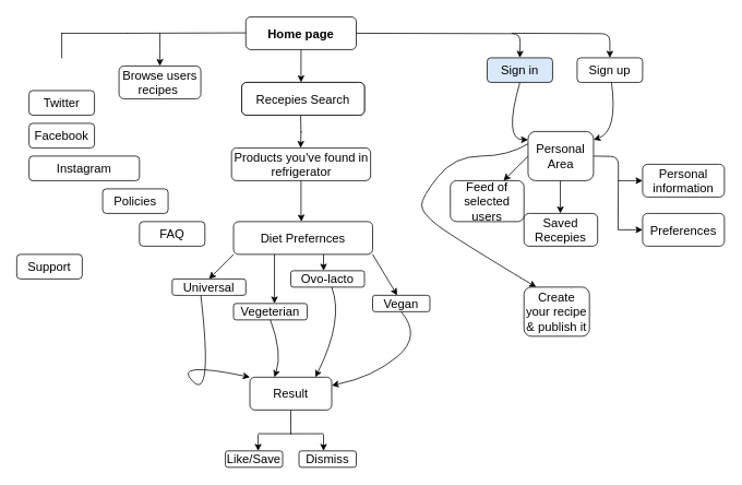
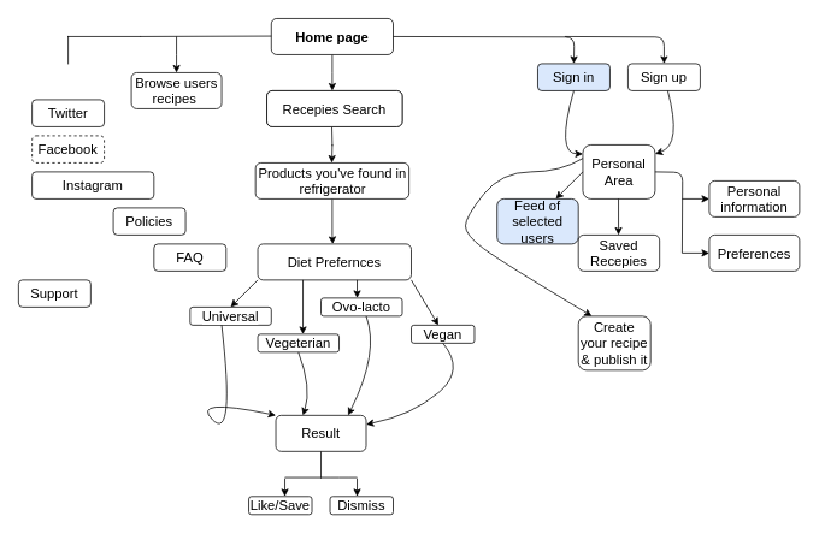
  <mxCell id="0" />
  <mxCell id="1" parent="0" />
  <mxCell id="2" style="edgeStyle=orthogonalEdgeStyle;rounded=0;orthogonalLoop=1;jettySize=auto;html=1;fontSize=15;" edge="1" parent="1" source="3"><mxGeometry relative="1" as="geometry"><mxPoint x="367.5" y="100" as="targetPoint" /></mxGeometry></mxCell>
  <mxCell id="3" value="Home page" style="rounded=1;whiteSpace=wrap;html=1;fontSize=15;fontStyle=1" vertex="1" parent="1"><mxGeometry x="300" y="20" width="135" height="40" as="geometry" /></mxCell>
  <mxCell id="4" value="" style="endArrow=classic;html=1;fontSize=15;edgeStyle=orthogonalEdgeStyle;" edge="1" parent="1"><mxGeometry width="50" height="50" relative="1" as="geometry"><mxPoint x="435" y="40" as="sourcePoint" /><mxPoint x="635" y="70" as="targetPoint" /></mxGeometry></mxCell>
  <mxCell id="5" value="Sign in" style="rounded=1;whiteSpace=wrap;html=1;fontSize=15;fillColor=#dae8fc;" vertex="1" parent="1"><mxGeometry x="595" y="70" width="80" height="30" as="geometry" /></mxCell>
- <mxCell id="6" value="Sign up" style="rounded=1;whiteSpace=wrap;html=1;fontSize=15;" vertex="1" parent="1"><mxGeometry x="705" y="70" width="80" height="30" as="geometry" /></mxCell>
+ <mxCell id="6" value="Sign up" style="rounded=1;whiteSpace=wrap;html=1;fontSize=15;" vertex="1" parent="1"><mxGeometry x="695" y="70" width="80" height="30" as="geometry" /></mxCell>
  <mxCell id="7" value="" style="curved=1;endArrow=classic;html=1;fontSize=15;exitX=0.5;exitY=1;exitDx=0;exitDy=0;" edge="1" parent="1" source="5"><mxGeometry width="50" height="50" relative="1" as="geometry"><mxPoint x="685" y="160" as="sourcePoint" /><mxPoint x="645" y="170" as="targetPoint" /><Array as="points"><mxPoint x="615" y="170" /></Array></mxGeometry></mxCell>
  <mxCell id="8" value="" style="curved=1;endArrow=classic;html=1;fontSize=15;" edge="1" parent="1" source="6"><mxGeometry width="50" height="50" relative="1" as="geometry"><mxPoint x="745" y="110" as="sourcePoint" /><mxPoint x="725" y="170" as="targetPoint" /><Array as="points"><mxPoint x="755" y="160" /></Array></mxGeometry></mxCell>
  <mxCell id="9" value="Personal&lt;br&gt;Area" style="rounded=1;whiteSpace=wrap;html=1;fontSize=15;" vertex="1" parent="1"><mxGeometry x="645" y="160" width="80" height="60" as="geometry" /></mxCell>
  <mxCell id="10" value="" style="endArrow=none;html=1;fontSize=15;edgeStyle=orthogonalEdgeStyle;" edge="1" parent="1"><mxGeometry width="50" height="50" relative="1" as="geometry"><mxPoint x="725" y="190" as="sourcePoint" /><mxPoint x="755" y="280" as="targetPoint" /></mxGeometry></mxCell>
  <mxCell id="11" value="" style="endArrow=classic;html=1;fontSize=15;" edge="1" parent="1"><mxGeometry width="50" height="50" relative="1" as="geometry"><mxPoint x="755" y="220" as="sourcePoint" /><mxPoint x="785" y="220" as="targetPoint" /><Array as="points"><mxPoint x="755" y="220" /></Array></mxGeometry></mxCell>
  <mxCell id="12" value="Personal&lt;br&gt;information" style="rounded=1;whiteSpace=wrap;html=1;fontSize=15;" vertex="1" parent="1"><mxGeometry x="785" y="200" width="100" height="40" as="geometry" /></mxCell>
  <mxCell id="13" value="" style="endArrow=classic;html=1;fontSize=15;" edge="1" parent="1"><mxGeometry width="50" height="50" relative="1" as="geometry"><mxPoint x="755" y="280" as="sourcePoint" /><mxPoint x="785" y="280" as="targetPoint" /><Array as="points"><mxPoint x="755" y="280" /></Array></mxGeometry></mxCell>
  <mxCell id="14" value="" style="endArrow=classic;html=1;fontSize=15;edgeStyle=orthogonalEdgeStyle;entryX=0.5;entryY=0;entryDx=0;entryDy=0;" edge="1" parent="1" target="6"><mxGeometry width="50" height="50" relative="1" as="geometry"><mxPoint x="625" y="40" as="sourcePoint" /><mxPoint x="735" y="40" as="targetPoint" /></mxGeometry></mxCell>
  <mxCell id="15" value="Preferences" style="rounded=1;whiteSpace=wrap;html=1;fontSize=15;" vertex="1" parent="1"><mxGeometry x="785" y="260" width="100" height="40" as="geometry" /></mxCell>
  <mxCell id="16" value="" style="endArrow=classic;html=1;fontSize=15;" edge="1" parent="1"><mxGeometry width="50" height="50" relative="1" as="geometry"><mxPoint x="684.5" y="220" as="sourcePoint" /><mxPoint x="684.5" y="260" as="targetPoint" /></mxGeometry></mxCell>
  <mxCell id="17" value="Saved&lt;br&gt;Recepies" style="rounded=1;whiteSpace=wrap;html=1;fontSize=15;" vertex="1" parent="1"><mxGeometry x="640" y="260" width="90" height="40" as="geometry" /></mxCell>
  <mxCell id="18" value="" style="endArrow=classic;html=1;fontSize=15;" edge="1" parent="1"><mxGeometry width="50" height="50" relative="1" as="geometry"><mxPoint x="645" y="190" as="sourcePoint" /><mxPoint x="615" y="220" as="targetPoint" /></mxGeometry></mxCell>
- <mxCell id="19" value="Feed of selected users" style="rounded=1;whiteSpace=wrap;html=1;fontSize=15;" vertex="1" parent="1"><mxGeometry x="550" y="220" width="90" height="50" as="geometry" /></mxCell>
+ <mxCell id="19" value="Feed of selected users" style="rounded=1;whiteSpace=wrap;html=1;fontSize=15;fillColor=#dae8fc;" vertex="1" parent="1"><mxGeometry x="550" y="220" width="90" height="50" as="geometry" /></mxCell>
  <mxCell id="20" value="" style="shape=partialRectangle;whiteSpace=wrap;html=1;bottom=0;right=0;fillColor=none;fontSize=15;" vertex="1" parent="1"><mxGeometry x="75" y="40" width="80" height="30" as="geometry" /></mxCell>
  <mxCell id="21" value="" style="endArrow=none;html=1;fontSize=15;entryX=1;entryY=0;entryDx=0;entryDy=0;" edge="1" parent="1" target="20"><mxGeometry width="50" height="50" relative="1" as="geometry"><mxPoint x="300" y="39.5" as="sourcePoint" /><mxPoint x="35" y="40" as="targetPoint" /></mxGeometry></mxCell>
  <mxCell id="22" value="Twitter" style="rounded=1;whiteSpace=wrap;html=1;fontSize=15;" vertex="1" parent="1"><mxGeometry x="35" y="110" width="80" height="30" as="geometry" /></mxCell>
- <mxCell id="23" value="Facebook" style="rounded=1;whiteSpace=wrap;html=1;fontSize=15;" vertex="1" parent="1"><mxGeometry x="35" y="150" width="80" height="30" as="geometry" /></mxCell>
+ <mxCell id="23" value="Facebook" style="rounded=1;whiteSpace=wrap;html=1;fontSize=15;dashed=1;" vertex="1" parent="1"><mxGeometry x="35" y="150" width="80" height="30" as="geometry" /></mxCell>
  <mxCell id="24" value="Instagram" style="rounded=1;whiteSpace=wrap;html=1;fontSize=15;" vertex="1" parent="1"><mxGeometry x="35" y="190" width="135" height="30" as="geometry" /></mxCell>
  <mxCell id="25" value="Recepies Search" style="rounded=1;whiteSpace=wrap;html=1;fontSize=15;" vertex="1" parent="1"><mxGeometry x="295" y="100" width="150" height="40" as="geometry" /></mxCell>
  <mxCell id="26" value="Policies" style="rounded=1;whiteSpace=wrap;html=1;fontSize=15;" vertex="1" parent="1"><mxGeometry x="125" y="230" width="80" height="30" as="geometry" /></mxCell>
  <mxCell id="27" value="FAQ" style="rounded=1;whiteSpace=wrap;html=1;fontSize=15;" vertex="1" parent="1"><mxGeometry x="170" y="270" width="80" height="30" as="geometry" /></mxCell>
  <mxCell id="28" value="Support" style="rounded=1;whiteSpace=wrap;html=1;fontSize=15;" vertex="1" parent="1"><mxGeometry x="20" y="310" width="80" height="30" as="geometry" /></mxCell>
  <mxCell id="29" value="Diet Prefernces" style="rounded=1;whiteSpace=wrap;html=1;fontSize=15;" vertex="1" parent="1"><mxGeometry x="285" y="270" width="170" height="40" as="geometry" /></mxCell>
  <mxCell id="30" value="" style="endArrow=classic;html=1;fontSize=15;" edge="1" parent="1"><mxGeometry width="50" height="50" relative="1" as="geometry"><mxPoint x="285" y="310" as="sourcePoint" /><mxPoint x="255" y="340" as="targetPoint" /></mxGeometry></mxCell>
  <mxCell id="31" value="Universal" style="rounded=1;whiteSpace=wrap;html=1;fontSize=15;labelBackgroundColor=#ffffff;" vertex="1" parent="1"><mxGeometry x="210" y="340" width="90" height="20" as="geometry" /></mxCell>
  <mxCell id="32" value="" style="endArrow=classic;html=1;fontSize=15;" edge="1" parent="1"><mxGeometry width="50" height="50" relative="1" as="geometry"><mxPoint x="335" y="310" as="sourcePoint" /><mxPoint x="335" y="370" as="targetPoint" /></mxGeometry></mxCell>
  <mxCell id="33" value="Vegeterian" style="rounded=1;whiteSpace=wrap;html=1;fontSize=15;" vertex="1" parent="1"><mxGeometry x="285" y="370" width="90" height="20" as="geometry" /></mxCell>
  <mxCell id="34" value="" style="endArrow=classic;html=1;fontSize=15;" edge="1" parent="1"><mxGeometry width="50" height="50" relative="1" as="geometry"><mxPoint x="395" y="310" as="sourcePoint" /><mxPoint x="395" y="330" as="targetPoint" /></mxGeometry></mxCell>
  <mxCell id="35" value="Ovo-lacto" style="rounded=1;whiteSpace=wrap;html=1;fontSize=15;" vertex="1" parent="1"><mxGeometry x="355" y="330" width="90" height="20" as="geometry" /></mxCell>
  <mxCell id="36" value="" style="endArrow=classic;html=1;fontSize=15;" edge="1" parent="1"><mxGeometry width="50" height="50" relative="1" as="geometry"><mxPoint x="455" y="310" as="sourcePoint" /><mxPoint x="485" y="360" as="targetPoint" /></mxGeometry></mxCell>
  <mxCell id="37" value="Vegan" style="rounded=1;whiteSpace=wrap;html=1;fontSize=15;" vertex="1" parent="1"><mxGeometry x="455" y="360" width="70" height="20" as="geometry" /></mxCell>
  <mxCell id="38" value="" style="edgeStyle=orthogonalEdgeStyle;rounded=0;orthogonalLoop=1;jettySize=auto;html=1;fontSize=15;" edge="1" parent="1" source="39"><mxGeometry relative="1" as="geometry"><mxPoint x="368" y="270" as="targetPoint" /><Array as="points"><mxPoint x="368" y="260" /><mxPoint x="368" y="260" /></Array></mxGeometry></mxCell>
  <mxCell id="39" value="Products you've found in refrigerator" style="rounded=1;whiteSpace=wrap;html=1;fontSize=15;" vertex="1" parent="1"><mxGeometry x="282.5" y="180" width="170" height="40" as="geometry" /></mxCell>
  <mxCell id="40" value="" style="curved=1;endArrow=classic;html=1;fontSize=15;exitX=0.389;exitY=1;exitDx=0;exitDy=0;exitPerimeter=0;" edge="1" parent="1" source="31"><mxGeometry width="50" height="50" relative="1" as="geometry"><mxPoint x="210" y="490" as="sourcePoint" /><mxPoint x="305" y="460" as="targetPoint" /><Array as="points"><mxPoint x="260" y="490" /><mxPoint x="210" y="440" /></Array></mxGeometry></mxCell>
  <mxCell id="41" value="" style="curved=1;endArrow=classic;html=1;fontSize=15;exitX=0.5;exitY=1;exitDx=0;exitDy=0;" edge="1" parent="1" source="33"><mxGeometry width="50" height="50" relative="1" as="geometry"><mxPoint x="422.5" y="500" as="sourcePoint" /><mxPoint x="335" y="460" as="targetPoint" /><Array as="points"><mxPoint x="345" y="430" /></Array></mxGeometry></mxCell>
  <mxCell id="42" value="" style="curved=1;endArrow=classic;html=1;fontSize=15;exitX=0.5;exitY=1;exitDx=0;exitDy=0;" edge="1" parent="1"><mxGeometry width="50" height="50" relative="1" as="geometry"><mxPoint x="405" y="350" as="sourcePoint" /><mxPoint x="385" y="460" as="targetPoint" /><Array as="points"><mxPoint x="420" y="390" /></Array></mxGeometry></mxCell>
  <mxCell id="43" value="" style="curved=1;endArrow=classic;html=1;fontSize=15;exitX=0.389;exitY=1;exitDx=0;exitDy=0;exitPerimeter=0;entryX=1;entryY=0.25;entryDx=0;entryDy=0;" edge="1" parent="1" target="44"><mxGeometry width="50" height="50" relative="1" as="geometry"><mxPoint x="490.01" y="380" as="sourcePoint" /><mxPoint x="415" y="470" as="targetPoint" /><Array as="points"><mxPoint x="515" y="410" /><mxPoint x="455" y="460" /></Array></mxGeometry></mxCell>
  <mxCell id="44" value="Result" style="rounded=1;whiteSpace=wrap;html=1;fontSize=15;" vertex="1" parent="1"><mxGeometry x="305" y="460" width="100" height="40" as="geometry" /></mxCell>
  <mxCell id="45" value="" style="endArrow=none;html=1;fontSize=15;entryX=0.5;entryY=1;entryDx=0;entryDy=0;" edge="1" parent="1" target="44"><mxGeometry width="50" height="50" relative="1" as="geometry"><mxPoint x="355" y="530" as="sourcePoint" /><mxPoint x="380" y="500" as="targetPoint" /></mxGeometry></mxCell>
  <mxCell id="46" value="" style="endArrow=none;html=1;fontSize=15;" edge="1" parent="1"><mxGeometry width="50" height="50" relative="1" as="geometry"><mxPoint x="315" y="529" as="sourcePoint" /><mxPoint x="395" y="529" as="targetPoint" /><Array as="points"><mxPoint x="375" y="529" /></Array></mxGeometry></mxCell>
  <mxCell id="47" value="" style="endArrow=classic;html=1;fontSize=15;" edge="1" parent="1"><mxGeometry width="50" height="50" relative="1" as="geometry"><mxPoint x="395" y="530" as="sourcePoint" /><mxPoint x="395" y="550" as="targetPoint" /></mxGeometry></mxCell>
  <mxCell id="48" value="" style="endArrow=classic;html=1;fontSize=15;" edge="1" parent="1"><mxGeometry width="50" height="50" relative="1" as="geometry"><mxPoint x="315" y="530" as="sourcePoint" /><mxPoint x="315" y="550" as="targetPoint" /></mxGeometry></mxCell>
  <mxCell id="49" value="Dismiss" style="rounded=1;whiteSpace=wrap;html=1;fontSize=15;" vertex="1" parent="1"><mxGeometry x="365" y="550" width="70" height="20" as="geometry" /></mxCell>
  <mxCell id="50" value="Like/Save" style="rounded=1;whiteSpace=wrap;html=1;fontSize=15;" vertex="1" parent="1"><mxGeometry x="275" y="550" width="70" height="20" as="geometry" /></mxCell>
  <mxCell id="51" value="" style="curved=1;endArrow=classic;html=1;fontSize=15;exitX=0;exitY=0.25;exitDx=0;exitDy=0;" edge="1" parent="1" source="9"><mxGeometry width="50" height="50" relative="1" as="geometry"><mxPoint x="570" y="190" as="sourcePoint" /><mxPoint x="655" y="350" as="targetPoint" /><Array as="points"><mxPoint x="620" y="190" /><mxPoint x="555" y="190" /><mxPoint x="515" y="240" /><mxPoint x="515" y="260" /><mxPoint x="555" y="290" /></Array></mxGeometry></mxCell>
  <mxCell id="52" value="Create your recipe &amp;amp; publish it" style="rounded=1;whiteSpace=wrap;html=1;fontSize=15;" vertex="1" parent="1"><mxGeometry x="640" y="350" width="80" height="60" as="geometry" /></mxCell>
  <mxCell id="53" style="edgeStyle=orthogonalEdgeStyle;rounded=0;orthogonalLoop=1;jettySize=auto;html=1;fontSize=15;" edge="1" parent="1"><mxGeometry relative="1" as="geometry"><mxPoint x="367" y="180" as="targetPoint" /><mxPoint x="367" y="140" as="sourcePoint" /></mxGeometry></mxCell>
  <mxCell id="54" style="edgeStyle=orthogonalEdgeStyle;rounded=0;orthogonalLoop=1;jettySize=auto;html=1;fontSize=15;" edge="1" parent="1"><mxGeometry relative="1" as="geometry"><mxPoint x="195" y="80" as="targetPoint" /><mxPoint x="195" y="40" as="sourcePoint" /><Array as="points"><mxPoint x="195" y="60" /><mxPoint x="195" y="60" /></Array></mxGeometry></mxCell>
  <mxCell id="55" value="Recepies Search" style="rounded=1;whiteSpace=wrap;html=1;fontSize=15;" vertex="1" parent="1"><mxGeometry x="295" y="100" width="150" height="40" as="geometry" /></mxCell>
  <mxCell id="56" value="Browse users recipes&amp;nbsp;" style="rounded=1;whiteSpace=wrap;html=1;fontSize=15;" vertex="1" parent="1"><mxGeometry x="145" y="80" width="100" height="40" as="geometry" /></mxCell>
